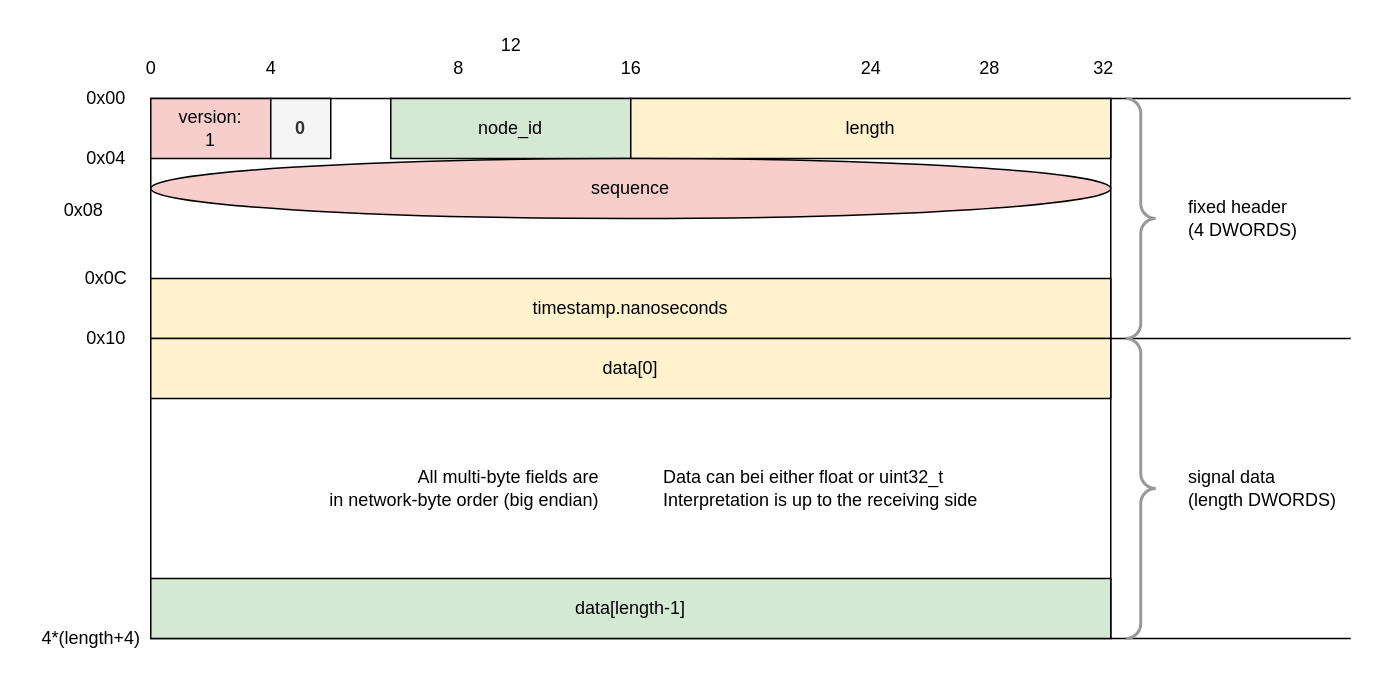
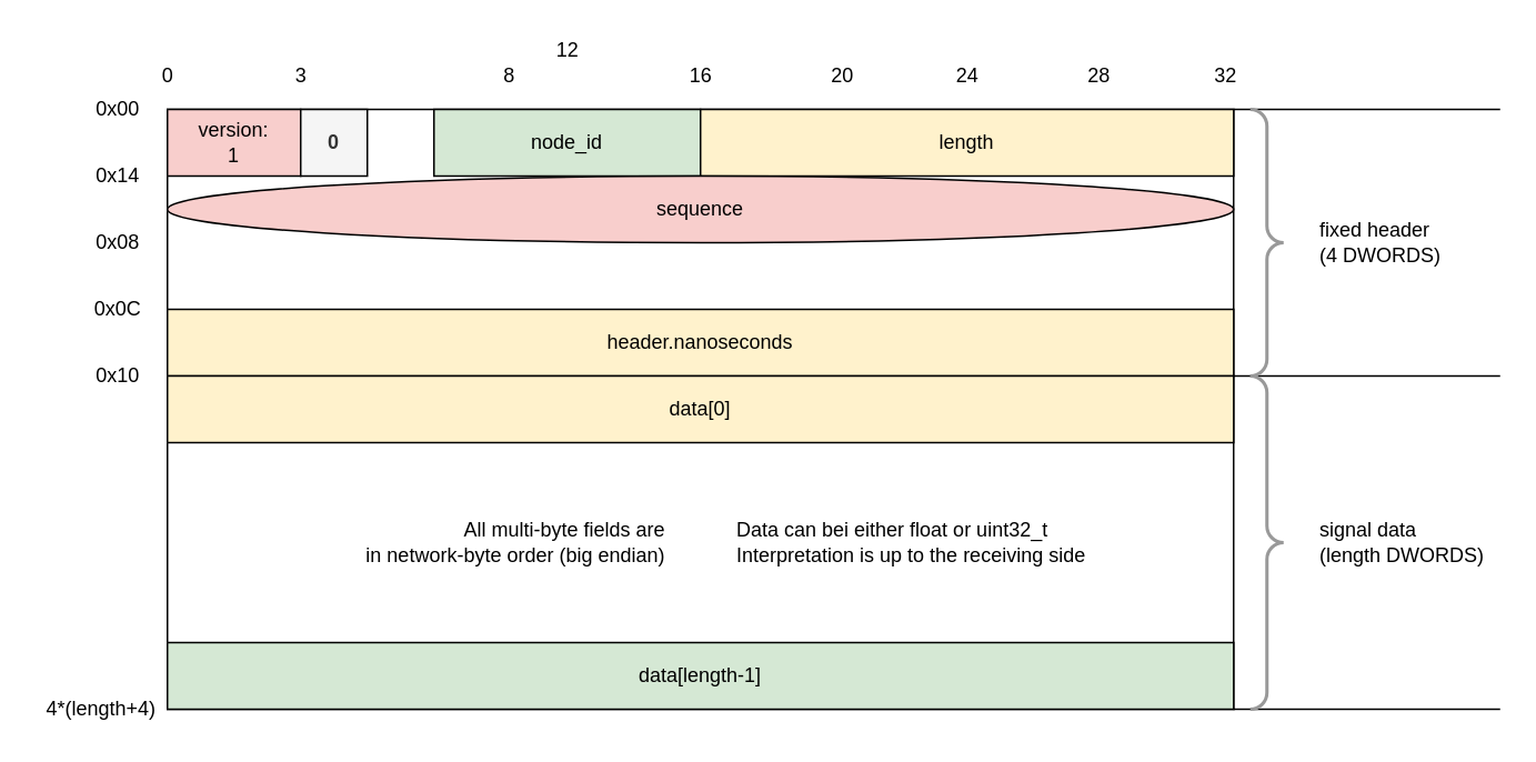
  <mxCell id="0" />
  <mxCell id="1" parent="0" />
  <mxCell id="2" value="" style="rounded=0;whiteSpace=wrap;html=1;fillColor=none;strokeColor=#000000;" vertex="1" parent="1"><mxGeometry x="100" y="65" width="640" height="360" as="geometry" /></mxCell>
  <mxCell id="3" value="version:&lt;br&gt;1" style="rounded=0;whiteSpace=wrap;html=1;fillColor=#f8cecc;strokeColor=#000000;" parent="1" vertex="1"><mxGeometry x="100" y="65" width="80" height="40" as="geometry" /></mxCell>
  <mxCell id="4" value="&lt;b&gt;0&lt;/b&gt;" style="rounded=0;whiteSpace=wrap;html=1;fillColor=#f5f5f5;fontColor=#333333;strokeColor=#000000;" parent="1" vertex="1"><mxGeometry x="180" y="65" width="40" height="40" as="geometry" /></mxCell>
  <mxCell id="5" value="node_id" style="rounded=0;whiteSpace=wrap;html=1;fillColor=#d5e8d4;strokeColor=#000000;" vertex="1" parent="1"><mxGeometry x="260" y="65" width="160" height="40" as="geometry" /></mxCell>
  <mxCell id="6" value="length" style="rounded=0;whiteSpace=wrap;html=1;fillColor=#fff2cc;strokeColor=#000000;" vertex="1" parent="1"><mxGeometry x="420" y="65" width="320" height="40" as="geometry" /></mxCell>
  <mxCell id="7" value="sequence" style="ellipse;whiteSpace=wrap;html=1;fillColor=#f8cecc;strokeColor=#000000;" vertex="1" parent="1"><mxGeometry x="100" y="105" width="640" height="40" as="geometry" /></mxCell>
- <mxCell id="8" value="timestamp.nanoseconds" style="rounded=0;whiteSpace=wrap;html=1;fillColor=#fff2cc;strokeColor=#000000;" vertex="1" parent="1"><mxGeometry x="100" y="185" width="640" height="40" as="geometry" /></mxCell>
+ <mxCell id="8" value="header.nanoseconds" style="rounded=0;whiteSpace=wrap;html=1;fillColor=#fff2cc;strokeColor=#000000;" vertex="1" parent="1"><mxGeometry x="100" y="185" width="640" height="40" as="geometry" /></mxCell>
  <mxCell id="9" value="data[0]" style="rounded=0;whiteSpace=wrap;html=1;fillColor=#fff2cc;strokeColor=#000000;" vertex="1" parent="1"><mxGeometry x="100" y="225" width="640" height="40" as="geometry" /></mxCell>
  <mxCell id="10" value="data[length-1]" style="rounded=0;whiteSpace=wrap;html=1;fillColor=#d5e8d4;strokeColor=#000000;" vertex="1" parent="1"><mxGeometry x="100" y="385" width="640" height="40" as="geometry" /></mxCell>
  <mxCell id="11" value="All multi-byte fields are&lt;br&gt;&lt;div&gt;&lt;span&gt;in network-byte order (big endian)&lt;/span&gt;&lt;/div&gt;" style="text;html=1;align=right;verticalAlign=middle;resizable=0;points=[];autosize=1;strokeColor=none;fillColor=none;" vertex="1" parent="1"><mxGeometry x="210" y="310" width="190" height="30" as="geometry" /></mxCell>
  <mxCell id="12" value="Data can bei either float or uint32_t&lt;br&gt;&lt;div&gt;&lt;span&gt;Interpretation is up to the receiving side&lt;/span&gt;&lt;/div&gt;" style="text;html=1;align=left;verticalAlign=middle;resizable=0;points=[];autosize=1;strokeColor=none;fillColor=none;" vertex="1" parent="1"><mxGeometry x="440" y="310" width="220" height="30" as="geometry" /></mxCell>
  <mxCell id="13" value="&lt;font style=&quot;font-size: 12px&quot;&gt;0&lt;/font&gt;" style="text;html=1;align=center;verticalAlign=middle;resizable=0;points=[];autosize=1;strokeColor=none;fillColor=none;" vertex="1" parent="1"><mxGeometry x="90" y="35" width="20" height="20" as="geometry" /></mxCell>
- <mxCell id="14" value="&lt;font style=&quot;font-size: 12px&quot;&gt;4&lt;/font&gt;" style="text;html=1;align=center;verticalAlign=middle;resizable=0;points=[];autosize=1;strokeColor=none;fillColor=none;" vertex="1" parent="1"><mxGeometry x="170" y="35" width="20" height="20" as="geometry" /></mxCell>
+ <mxCell id="14" value="&lt;font style=&quot;font-size: 12px&quot;&gt;3&lt;/font&gt;" style="text;html=1;align=center;verticalAlign=middle;resizable=0;points=[];autosize=1;strokeColor=none;fillColor=none;" vertex="1" parent="1"><mxGeometry x="170" y="35" width="20" height="20" as="geometry" /></mxCell>
  <mxCell id="15" value="&lt;font style=&quot;font-size: 12px&quot;&gt;8&lt;/font&gt;" style="text;html=1;align=center;verticalAlign=middle;resizable=0;points=[];autosize=1;strokeColor=none;fillColor=none;" vertex="1" parent="1"><mxGeometry x="295" y="35" width="20" height="20" as="geometry" /></mxCell>
  <mxCell id="16" value="&lt;font style=&quot;font-size: 12px&quot;&gt;12&lt;/font&gt;" style="text;html=1;align=center;verticalAlign=middle;resizable=0;points=[];autosize=1;strokeColor=none;fillColor=none;" vertex="1" parent="1"><mxGeometry x="325" y="20" width="30" height="20" as="geometry" /></mxCell>
  <mxCell id="17" value="&lt;font style=&quot;font-size: 12px&quot;&gt;16&lt;/font&gt;" style="text;html=1;align=center;verticalAlign=middle;resizable=0;points=[];autosize=1;strokeColor=none;fillColor=none;" vertex="1" parent="1"><mxGeometry x="405" y="35" width="30" height="20" as="geometry" /></mxCell>
+ <mxCell id="18" value="&lt;font style=&quot;font-size: 12px&quot;&gt;20&lt;/font&gt;" style="text;html=1;align=center;verticalAlign=middle;resizable=0;points=[];autosize=1;strokeColor=none;fillColor=none;" vertex="1" parent="1"><mxGeometry x="490" y="35" width="30" height="20" as="geometry" /></mxCell>
  <mxCell id="19" value="&lt;font style=&quot;font-size: 12px&quot;&gt;24&lt;/font&gt;" style="text;html=1;align=center;verticalAlign=middle;resizable=0;points=[];autosize=1;strokeColor=none;fillColor=none;" vertex="1" parent="1"><mxGeometry x="565" y="35" width="30" height="20" as="geometry" /></mxCell>
  <mxCell id="20" value="&lt;font style=&quot;font-size: 12px&quot;&gt;32&lt;/font&gt;" style="text;html=1;align=center;verticalAlign=middle;resizable=0;points=[];autosize=1;strokeColor=none;fillColor=none;" vertex="1" parent="1"><mxGeometry x="720" y="35" width="30" height="20" as="geometry" /></mxCell>
  <mxCell id="21" value="&lt;font style=&quot;font-size: 12px&quot;&gt;28&lt;/font&gt;" style="text;html=1;align=center;verticalAlign=middle;resizable=0;points=[];autosize=1;strokeColor=none;fillColor=none;" vertex="1" parent="1"><mxGeometry x="644" y="35" width="30" height="20" as="geometry" /></mxCell>
  <mxCell id="22" value="&lt;font style=&quot;font-size: 12px&quot;&gt;0x00&lt;/font&gt;" style="text;html=1;align=center;verticalAlign=middle;resizable=0;points=[];autosize=1;strokeColor=none;fillColor=none;" vertex="1" parent="1"><mxGeometry x="50" y="55" width="40" height="20" as="geometry" /></mxCell>
- <mxCell id="23" value="&lt;font style=&quot;font-size: 12px&quot;&gt;0x04&lt;/font&gt;" style="text;html=1;align=center;verticalAlign=middle;resizable=0;points=[];autosize=1;strokeColor=none;fillColor=none;" vertex="1" parent="1"><mxGeometry x="50" y="95" width="40" height="20" as="geometry" /></mxCell>
- <mxCell id="24" value="&lt;font style=&quot;font-size: 12px&quot;&gt;0x08&lt;/font&gt;" style="text;html=1;align=center;verticalAlign=middle;resizable=0;points=[];autosize=1;strokeColor=none;fillColor=none;" vertex="1" parent="1"><mxGeometry x="35" y="130" width="40" height="20" as="geometry" /></mxCell>
+ <mxCell id="23" value="&lt;font style=&quot;font-size: 12px&quot;&gt;0x14&lt;/font&gt;" style="text;html=1;align=center;verticalAlign=middle;resizable=0;points=[];autosize=1;strokeColor=none;fillColor=none;" vertex="1" parent="1"><mxGeometry x="50" y="95" width="40" height="20" as="geometry" /></mxCell>
+ <mxCell id="24" value="&lt;font style=&quot;font-size: 12px&quot;&gt;0x08&lt;/font&gt;" style="text;html=1;align=center;verticalAlign=middle;resizable=0;points=[];autosize=1;strokeColor=none;fillColor=none;" vertex="1" parent="1"><mxGeometry x="50" y="135" width="40" height="20" as="geometry" /></mxCell>
  <mxCell id="25" value="&lt;font style=&quot;font-size: 12px&quot;&gt;0x0C&lt;/font&gt;" style="text;html=1;align=center;verticalAlign=middle;resizable=0;points=[];autosize=1;strokeColor=none;fillColor=none;" vertex="1" parent="1"><mxGeometry x="50" y="175" width="40" height="20" as="geometry" /></mxCell>
  <mxCell id="26" value="4*(length+4)" style="text;html=1;align=center;verticalAlign=middle;resizable=0;points=[];autosize=1;strokeColor=none;fillColor=none;" vertex="1" parent="1"><mxGeometry y="415" width="80" height="20" as="geometry" x="20" /></mxCell>
  <mxCell id="27" value="&lt;font style=&quot;font-size: 12px&quot;&gt;0x10&lt;/font&gt;" style="text;html=1;align=center;verticalAlign=middle;resizable=0;points=[];autosize=1;strokeColor=none;fillColor=none;" vertex="1" parent="1"><mxGeometry x="50" y="215" width="40" height="20" as="geometry" /></mxCell>
  <mxCell id="28" value="" style="endArrow=none;html=1;fontSize=12;strokeColor=#000000;exitX=1;exitY=0;exitDx=0;exitDy=0;" edge="1" parent="1" source="6"><mxGeometry width="50" height="50" relative="1" as="geometry"><mxPoint x="850" y="275" as="sourcePoint" /><mxPoint x="900" y="65" as="targetPoint" /></mxGeometry></mxCell>
  <mxCell id="29" value="" style="endArrow=none;html=1;fontSize=12;strokeColor=#000000;exitX=1;exitY=0;exitDx=0;exitDy=0;" edge="1" parent="1"><mxGeometry width="50" height="50" relative="1" as="geometry"><mxPoint x="740" y="225" as="sourcePoint" /><mxPoint x="900" y="225" as="targetPoint" /></mxGeometry></mxCell>
  <mxCell id="30" value="" style="endArrow=none;html=1;fontSize=12;strokeColor=#000000;exitX=1;exitY=0;exitDx=0;exitDy=0;" edge="1" parent="1"><mxGeometry width="50" height="50" relative="1" as="geometry"><mxPoint x="740" y="425" as="sourcePoint" /><mxPoint x="900" y="425" as="targetPoint" /></mxGeometry></mxCell>
  <mxCell id="31" value="" style="labelPosition=right;align=left;strokeWidth=2;shape=mxgraph.mockup.markup.curlyBrace;html=1;shadow=0;dashed=0;strokeColor=#999999;direction=north;fontSize=12;fillColor=none;flipH=1;" vertex="1" parent="1"><mxGeometry x="750" y="65" width="20" height="160" as="geometry" /></mxCell>
  <mxCell id="32" value="" style="labelPosition=right;align=left;strokeWidth=2;shape=mxgraph.mockup.markup.curlyBrace;html=1;shadow=0;dashed=0;strokeColor=#999999;direction=north;fontSize=12;fillColor=none;flipH=1;" vertex="1" parent="1"><mxGeometry x="750" y="225" width="20" height="200" as="geometry" /></mxCell>
  <mxCell id="33" value="signal data&lt;br&gt;(length DWORDS)" style="text;html=1;align=left;verticalAlign=middle;resizable=0;points=[];autosize=1;strokeColor=none;fillColor=none;fontSize=12;" vertex="1" parent="1"><mxGeometry x="790" y="310" width="110" height="30" as="geometry" /></mxCell>
  <mxCell id="34" value="fixed header&lt;br&gt;&lt;div&gt;&lt;span&gt;(4 DWORDS)&lt;/span&gt;&lt;/div&gt;" style="text;html=1;align=left;verticalAlign=middle;resizable=0;points=[];autosize=1;strokeColor=none;fillColor=none;fontSize=12;" vertex="1" parent="1"><mxGeometry x="790" y="130" width="90" height="30" as="geometry" /></mxCell>
